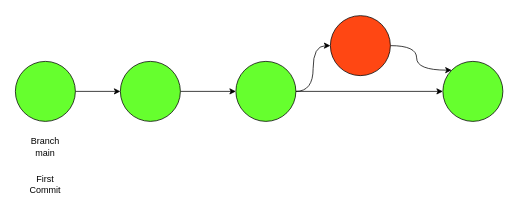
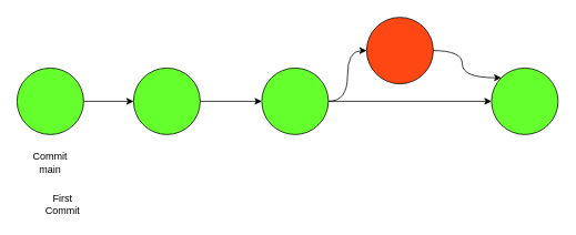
  <mxCell id="0" />
  <mxCell id="1" parent="0" />
  <mxCell id="2" style="edgeStyle=none;html=1;exitX=1;exitY=0.5;exitDx=0;exitDy=0;entryX=0;entryY=0.5;entryDx=0;entryDy=0;" edge="1" parent="1" source="3" target="7"><mxGeometry relative="1" as="geometry" /></mxCell>
  <mxCell id="3" value="" style="ellipse;whiteSpace=wrap;html=1;aspect=fixed;fillColor=#66FF2E;" vertex="1" parent="1"><mxGeometry x="20" y="81" width="80" height="80" as="geometry" /></mxCell>
- <mxCell id="4" value="Branch main" style="text;html=1;align=center;verticalAlign=middle;whiteSpace=wrap;rounded=0;" vertex="1" parent="1"><mxGeometry x="30" y="180" width="60" height="30" as="geometry" /></mxCell>
- <mxCell id="5" value="First Commit" style="text;html=1;align=center;verticalAlign=middle;whiteSpace=wrap;rounded=0;" vertex="1" parent="1"><mxGeometry x="30" y="230" width="60" height="30" as="geometry" /></mxCell>
+ <mxCell id="4" value="Commit main" style="text;html=1;align=center;verticalAlign=middle;whiteSpace=wrap;rounded=0;" vertex="1" parent="1"><mxGeometry x="30" y="180" width="60" height="30" as="geometry" /></mxCell>
+ <mxCell id="5" value="First Commit" style="text;html=1;align=center;verticalAlign=middle;whiteSpace=wrap;rounded=0;" vertex="1" parent="1"><mxGeometry x="45" y="230" width="60" height="30" as="geometry" /></mxCell>
  <mxCell id="6" style="edgeStyle=none;html=1;exitX=1;exitY=0.5;exitDx=0;exitDy=0;" edge="1" parent="1" source="7" target="10"><mxGeometry relative="1" as="geometry" /></mxCell>
  <mxCell id="7" value="" style="ellipse;whiteSpace=wrap;html=1;aspect=fixed;fillColor=#66FF2E;" vertex="1" parent="1"><mxGeometry x="160" y="81" width="80" height="80" as="geometry" /></mxCell>
  <mxCell id="8" style="edgeStyle=none;html=1;exitX=1;exitY=0.5;exitDx=0;exitDy=0;entryX=0;entryY=0.5;entryDx=0;entryDy=0;" edge="1" parent="1" source="10" target="13"><mxGeometry relative="1" as="geometry"><mxPoint x="460" y="121" as="targetPoint" /></mxGeometry></mxCell>
  <mxCell id="9" style="edgeStyle=orthogonalEdgeStyle;html=1;exitX=1;exitY=0.5;exitDx=0;exitDy=0;entryX=0;entryY=0.5;entryDx=0;entryDy=0;curved=1;" edge="1" parent="1" source="10" target="12"><mxGeometry relative="1" as="geometry" /></mxCell>
  <mxCell id="10" value="" style="ellipse;whiteSpace=wrap;html=1;aspect=fixed;fillColor=#66FF2E;" vertex="1" parent="1"><mxGeometry x="314" y="81" width="80" height="80" as="geometry" /></mxCell>
  <mxCell id="11" style="edgeStyle=orthogonalEdgeStyle;html=1;entryX=0;entryY=0;entryDx=0;entryDy=0;curved=1;" edge="1" parent="1" source="12" target="13"><mxGeometry relative="1" as="geometry" /></mxCell>
  <mxCell id="12" value="" style="ellipse;whiteSpace=wrap;html=1;aspect=fixed;fillColor=#FF4713;" vertex="1" parent="1"><mxGeometry x="440" y="20" width="80" height="80" as="geometry" /></mxCell>
  <mxCell id="13" value="" style="ellipse;whiteSpace=wrap;html=1;aspect=fixed;fillColor=#66FF2E;" vertex="1" parent="1"><mxGeometry x="590" y="81" width="80" height="80" as="geometry" /></mxCell>
